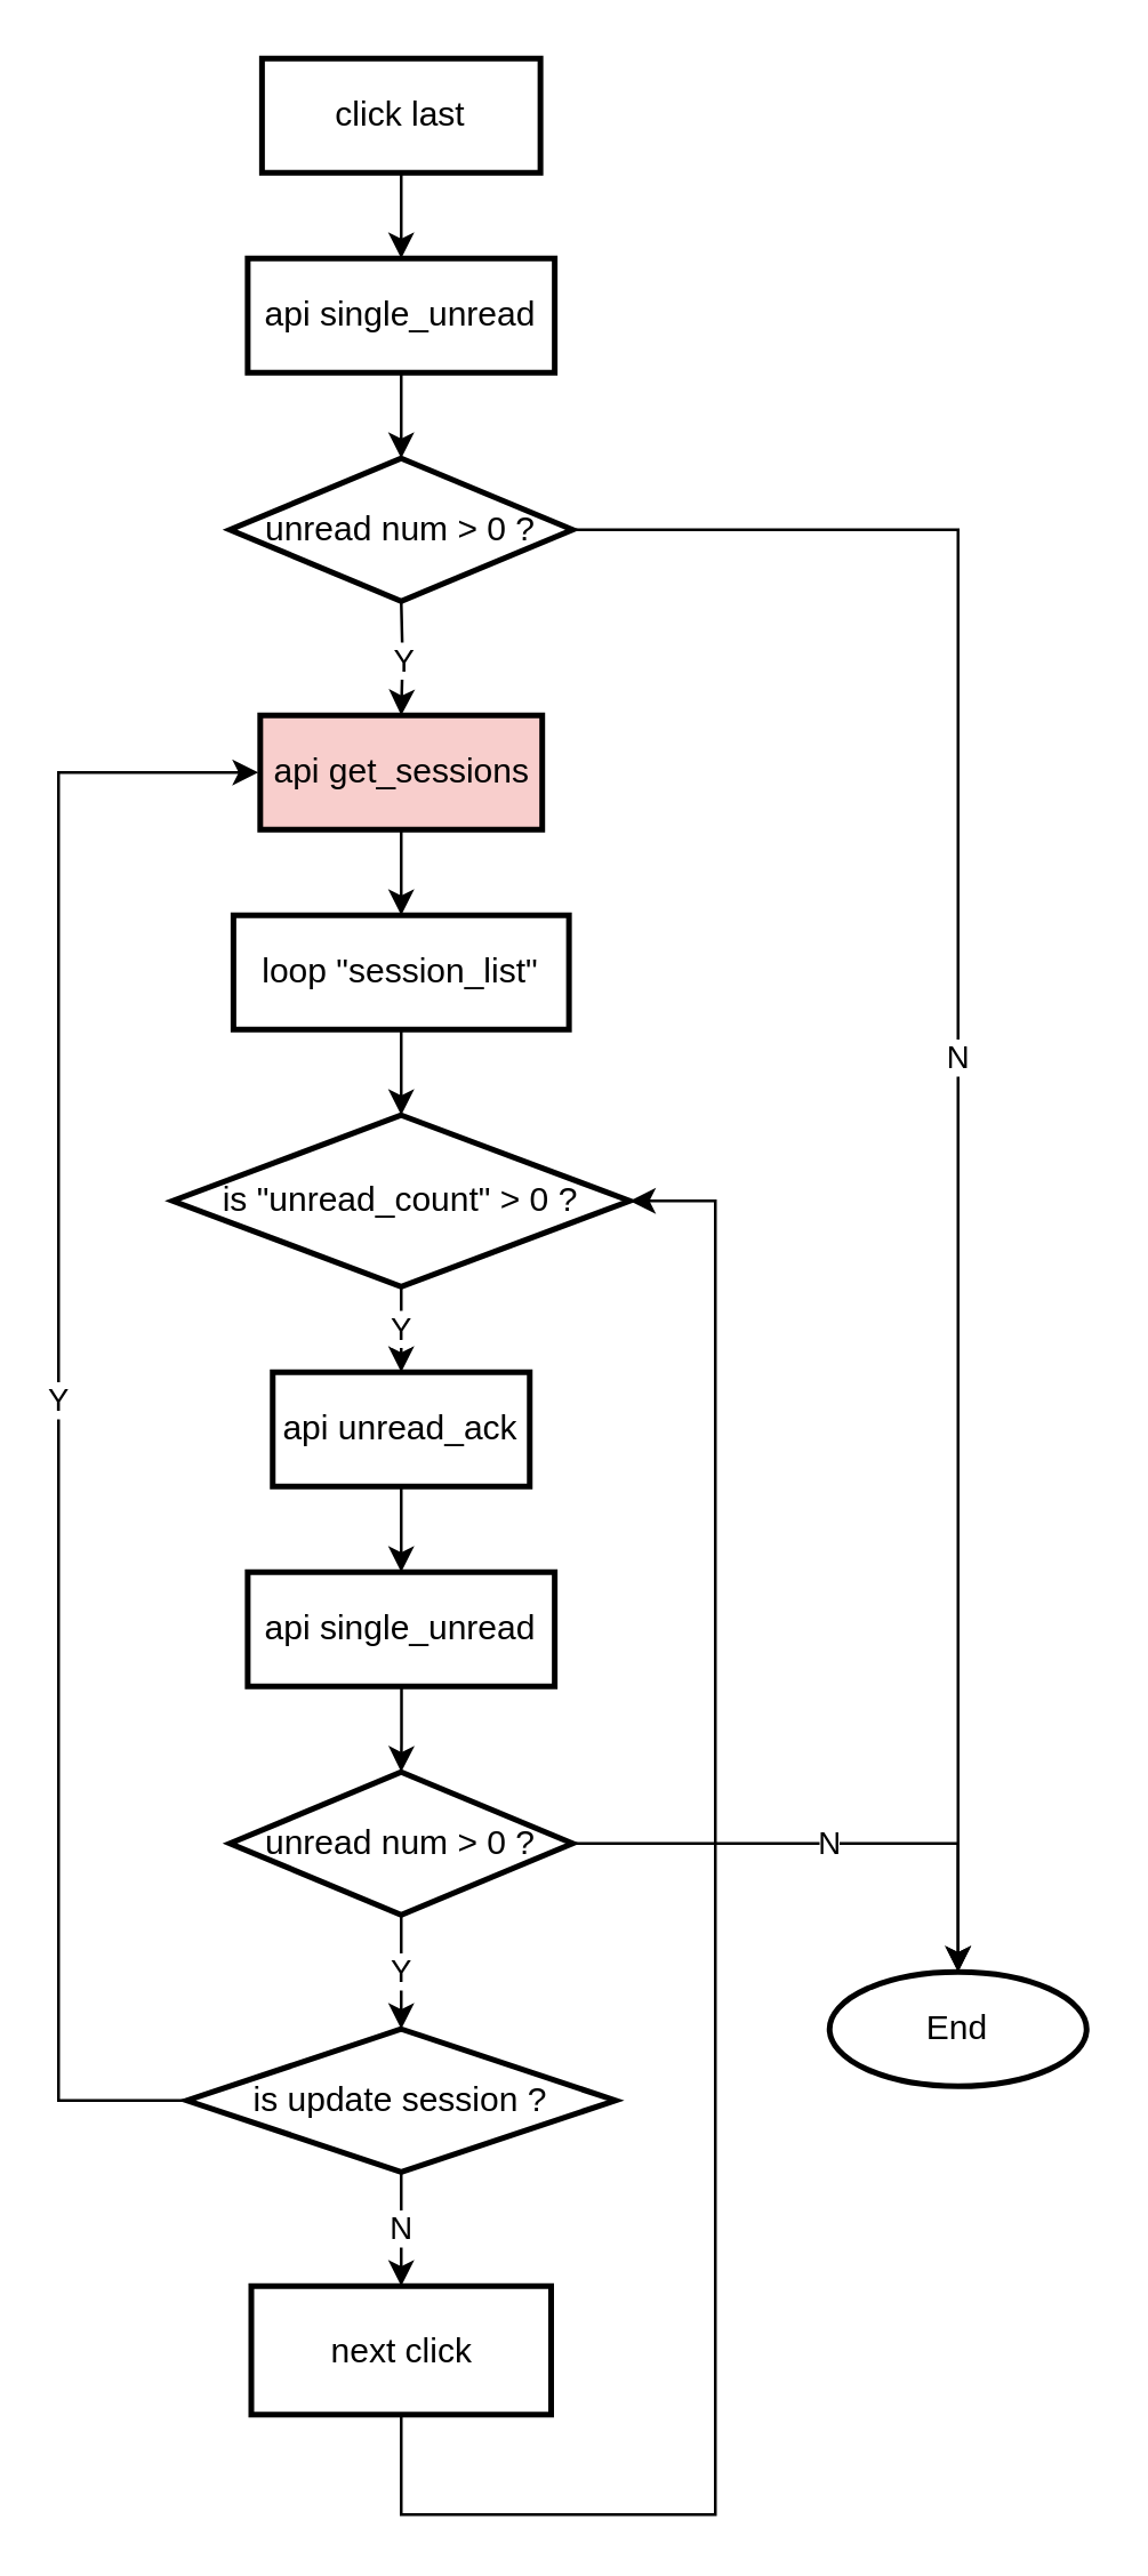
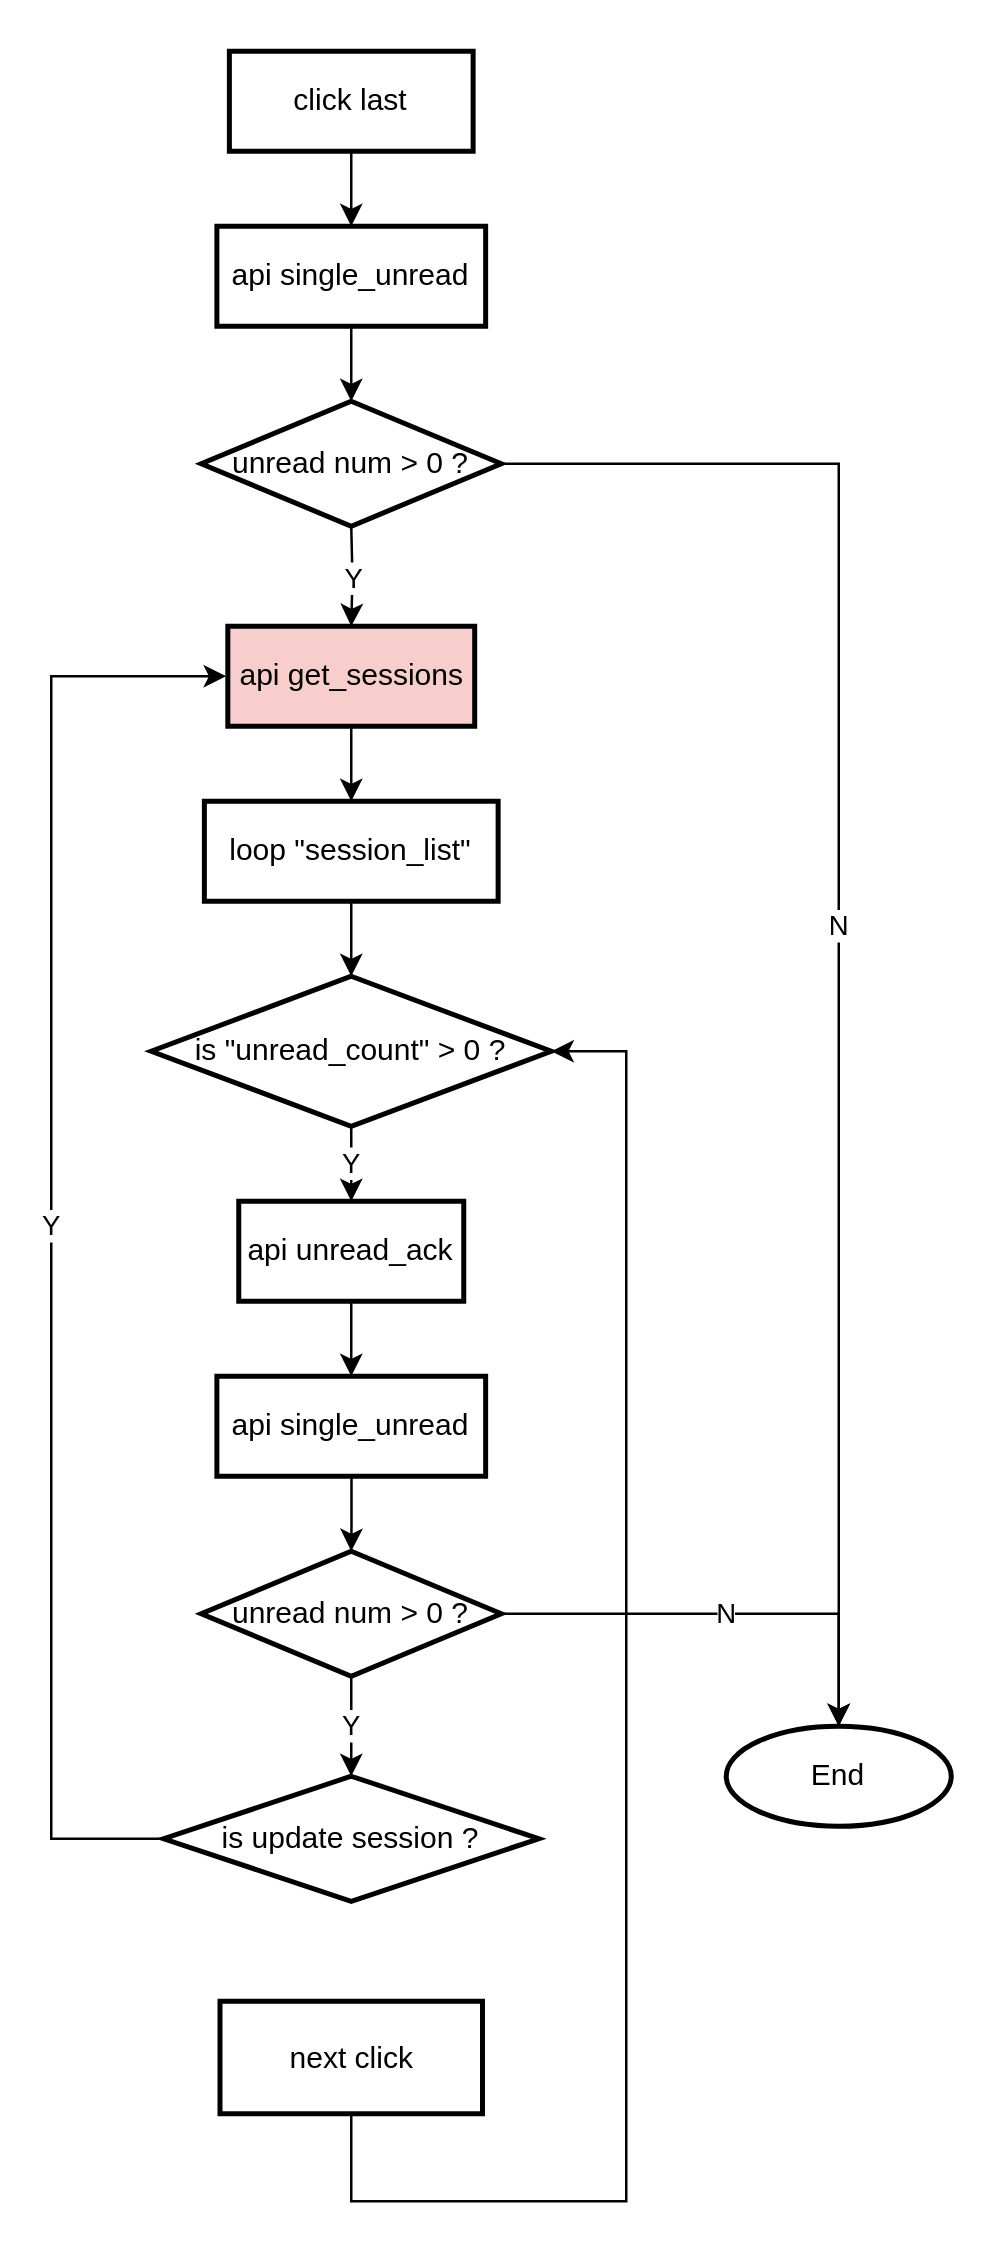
  <mxCell id="0" />
  <mxCell id="1" parent="0" />
  <mxCell id="2" value="" style="edgeStyle=orthogonalEdgeStyle;rounded=0;orthogonalLoop=1;jettySize=auto;html=1;" parent="1" edge="1"><mxGeometry relative="1" as="geometry"><mxPoint x="140" y="130" as="sourcePoint" /><mxPoint x="140" y="160" as="targetPoint" /></mxGeometry></mxCell>
  <mxCell id="3" value="Y" style="edgeStyle=orthogonalEdgeStyle;rounded=0;orthogonalLoop=1;jettySize=auto;html=1;entryX=0.5;entryY=0;entryDx=0;entryDy=0;" parent="1" edge="1"><mxGeometry relative="1" as="geometry"><mxPoint x="140" y="210" as="sourcePoint" /><mxPoint x="140" y="250" as="targetPoint" /></mxGeometry></mxCell>
  <mxCell id="4" value="N" style="edgeStyle=orthogonalEdgeStyle;rounded=0;orthogonalLoop=1;jettySize=auto;html=1;entryX=0.5;entryY=0;entryDx=0;entryDy=0;" parent="1" source="5" target="25" edge="1"><mxGeometry relative="1" as="geometry" /></mxCell>
  <mxCell id="5" value="unread num &amp;gt; 0 ?" style="strokeWidth=2;html=1;shape=mxgraph.flowchart.decision;whiteSpace=wrap;" parent="1" vertex="1"><mxGeometry x="80" y="160" width="120" height="50" as="geometry" /></mxCell>
  <mxCell id="6" style="edgeStyle=orthogonalEdgeStyle;rounded=0;orthogonalLoop=1;jettySize=auto;html=1;entryX=0.5;entryY=0;entryDx=0;entryDy=0;" parent="1" edge="1"><mxGeometry relative="1" as="geometry"><mxPoint x="140" y="290" as="sourcePoint" /><mxPoint x="140" y="320" as="targetPoint" /></mxGeometry></mxCell>
  <mxCell id="7" style="edgeStyle=orthogonalEdgeStyle;rounded=0;orthogonalLoop=1;jettySize=auto;html=1;entryX=0.5;entryY=0;entryDx=0;entryDy=0;entryPerimeter=0;" parent="1" target="9" edge="1"><mxGeometry relative="1" as="geometry"><mxPoint x="140" y="360" as="sourcePoint" /></mxGeometry></mxCell>
  <mxCell id="8" value="Y" style="edgeStyle=orthogonalEdgeStyle;rounded=0;orthogonalLoop=1;jettySize=auto;html=1;entryX=0.5;entryY=0;entryDx=0;entryDy=0;" parent="1" source="9" edge="1"><mxGeometry relative="1" as="geometry"><mxPoint x="140" y="480" as="targetPoint" /></mxGeometry></mxCell>
  <mxCell id="9" value="is &quot;unread_count&quot; &amp;gt; 0 ?" style="strokeWidth=2;html=1;shape=mxgraph.flowchart.decision;whiteSpace=wrap;" parent="1" vertex="1"><mxGeometry x="60" y="390" width="160" height="60" as="geometry" /></mxCell>
  <mxCell id="10" value="" style="edgeStyle=orthogonalEdgeStyle;rounded=0;orthogonalLoop=1;jettySize=auto;html=1;" parent="1" edge="1"><mxGeometry relative="1" as="geometry"><mxPoint x="140" y="520" as="sourcePoint" /><mxPoint x="140" y="550" as="targetPoint" /></mxGeometry></mxCell>
  <mxCell id="11" value="Y" style="edgeStyle=orthogonalEdgeStyle;rounded=0;orthogonalLoop=1;jettySize=auto;html=1;entryX=0;entryY=0.5;entryDx=0;entryDy=0;" parent="1" source="13" edge="1"><mxGeometry relative="1" as="geometry"><mxPoint x="90" y="270" as="targetPoint" /><Array as="points"><mxPoint x="20" y="735" /><mxPoint x="20" y="270" /></Array></mxGeometry></mxCell>
- <mxCell id="12" value="N" style="edgeStyle=orthogonalEdgeStyle;rounded=0;orthogonalLoop=1;jettySize=auto;html=1;" parent="1" source="13" target="18" edge="1"><mxGeometry relative="1" as="geometry" /></mxCell>
  <mxCell id="13" value="is update session ?" style="strokeWidth=2;html=1;shape=mxgraph.flowchart.decision;whiteSpace=wrap;" parent="1" vertex="1"><mxGeometry x="65" y="710" width="150" height="50" as="geometry" /></mxCell>
  <mxCell id="14" value="Y" style="edgeStyle=orthogonalEdgeStyle;rounded=0;orthogonalLoop=1;jettySize=auto;html=1;" parent="1" source="16" target="13" edge="1"><mxGeometry relative="1" as="geometry" /></mxCell>
  <mxCell id="15" value="N" style="edgeStyle=orthogonalEdgeStyle;rounded=0;orthogonalLoop=1;jettySize=auto;html=1;entryX=0.5;entryY=0;entryDx=0;entryDy=0;" parent="1" source="16" target="25" edge="1"><mxGeometry relative="1" as="geometry" /></mxCell>
  <mxCell id="16" value="unread num &amp;gt; 0 ?" style="strokeWidth=2;html=1;shape=mxgraph.flowchart.decision;whiteSpace=wrap;" parent="1" vertex="1"><mxGeometry x="80" y="620" width="120" height="50" as="geometry" /></mxCell>
  <mxCell id="17" style="edgeStyle=orthogonalEdgeStyle;rounded=0;orthogonalLoop=1;jettySize=auto;html=1;entryX=1;entryY=0.5;entryDx=0;entryDy=0;entryPerimeter=0;" parent="1" source="18" target="9" edge="1"><mxGeometry relative="1" as="geometry"><mxPoint x="280" y="570" as="targetPoint" /><Array as="points"><mxPoint x="140" y="880" /><mxPoint x="250" y="880" /><mxPoint x="250" y="420" /></Array></mxGeometry></mxCell>
  <mxCell id="18" value="next click" style="whiteSpace=wrap;html=1;strokeWidth=2;" parent="1" vertex="1"><mxGeometry x="87.5" y="800" width="105" height="45" as="geometry" /></mxCell>
  <mxCell id="19" value="&lt;span style=&quot;&quot;&gt;api&amp;nbsp;unread_ack&lt;/span&gt;" style="whiteSpace=wrap;html=1;strokeWidth=2;" parent="1" vertex="1"><mxGeometry x="95" y="480" width="90" height="40" as="geometry" /></mxCell>
  <mxCell id="20" value="" style="edgeStyle=orthogonalEdgeStyle;rounded=0;orthogonalLoop=1;jettySize=auto;html=1;" parent="1" edge="1"><mxGeometry relative="1" as="geometry"><mxPoint x="140" y="60" as="sourcePoint" /><mxPoint x="140" y="90" as="targetPoint" /></mxGeometry></mxCell>
  <mxCell id="21" value="click last" style="whiteSpace=wrap;html=1;strokeWidth=2;" parent="1" vertex="1"><mxGeometry x="91.25" y="20" width="97.5" height="40" as="geometry" /></mxCell>
  <mxCell id="22" value="api single_unread" style="whiteSpace=wrap;html=1;strokeWidth=2;" parent="1" vertex="1"><mxGeometry x="86.25" y="90" width="107.5" height="40" as="geometry" /></mxCell>
  <mxCell id="23" value="" style="edgeStyle=orthogonalEdgeStyle;rounded=0;orthogonalLoop=1;jettySize=auto;html=1;" parent="1" source="24" target="16" edge="1"><mxGeometry relative="1" as="geometry" /></mxCell>
  <mxCell id="24" value="api single_unread" style="whiteSpace=wrap;html=1;strokeWidth=2;" parent="1" vertex="1"><mxGeometry x="86.25" y="550" width="107.5" height="40" as="geometry" /></mxCell>
  <mxCell id="25" value="End" style="ellipse;whiteSpace=wrap;html=1;strokeWidth=2;" parent="1" vertex="1"><mxGeometry x="290" y="690" width="90" height="40" as="geometry" /></mxCell>
  <mxCell id="26" value="api get_sessions" style="whiteSpace=wrap;html=1;strokeWidth=2;fillColor=#f8cecc;" parent="1" vertex="1"><mxGeometry x="90.63" y="250" width="98.75" height="40" as="geometry" /></mxCell>
  <mxCell id="27" value="loop &quot;session_list&quot;" style="whiteSpace=wrap;html=1;strokeWidth=2;" parent="1" vertex="1"><mxGeometry x="81.25" y="320" width="117.5" height="40" as="geometry" /></mxCell>
